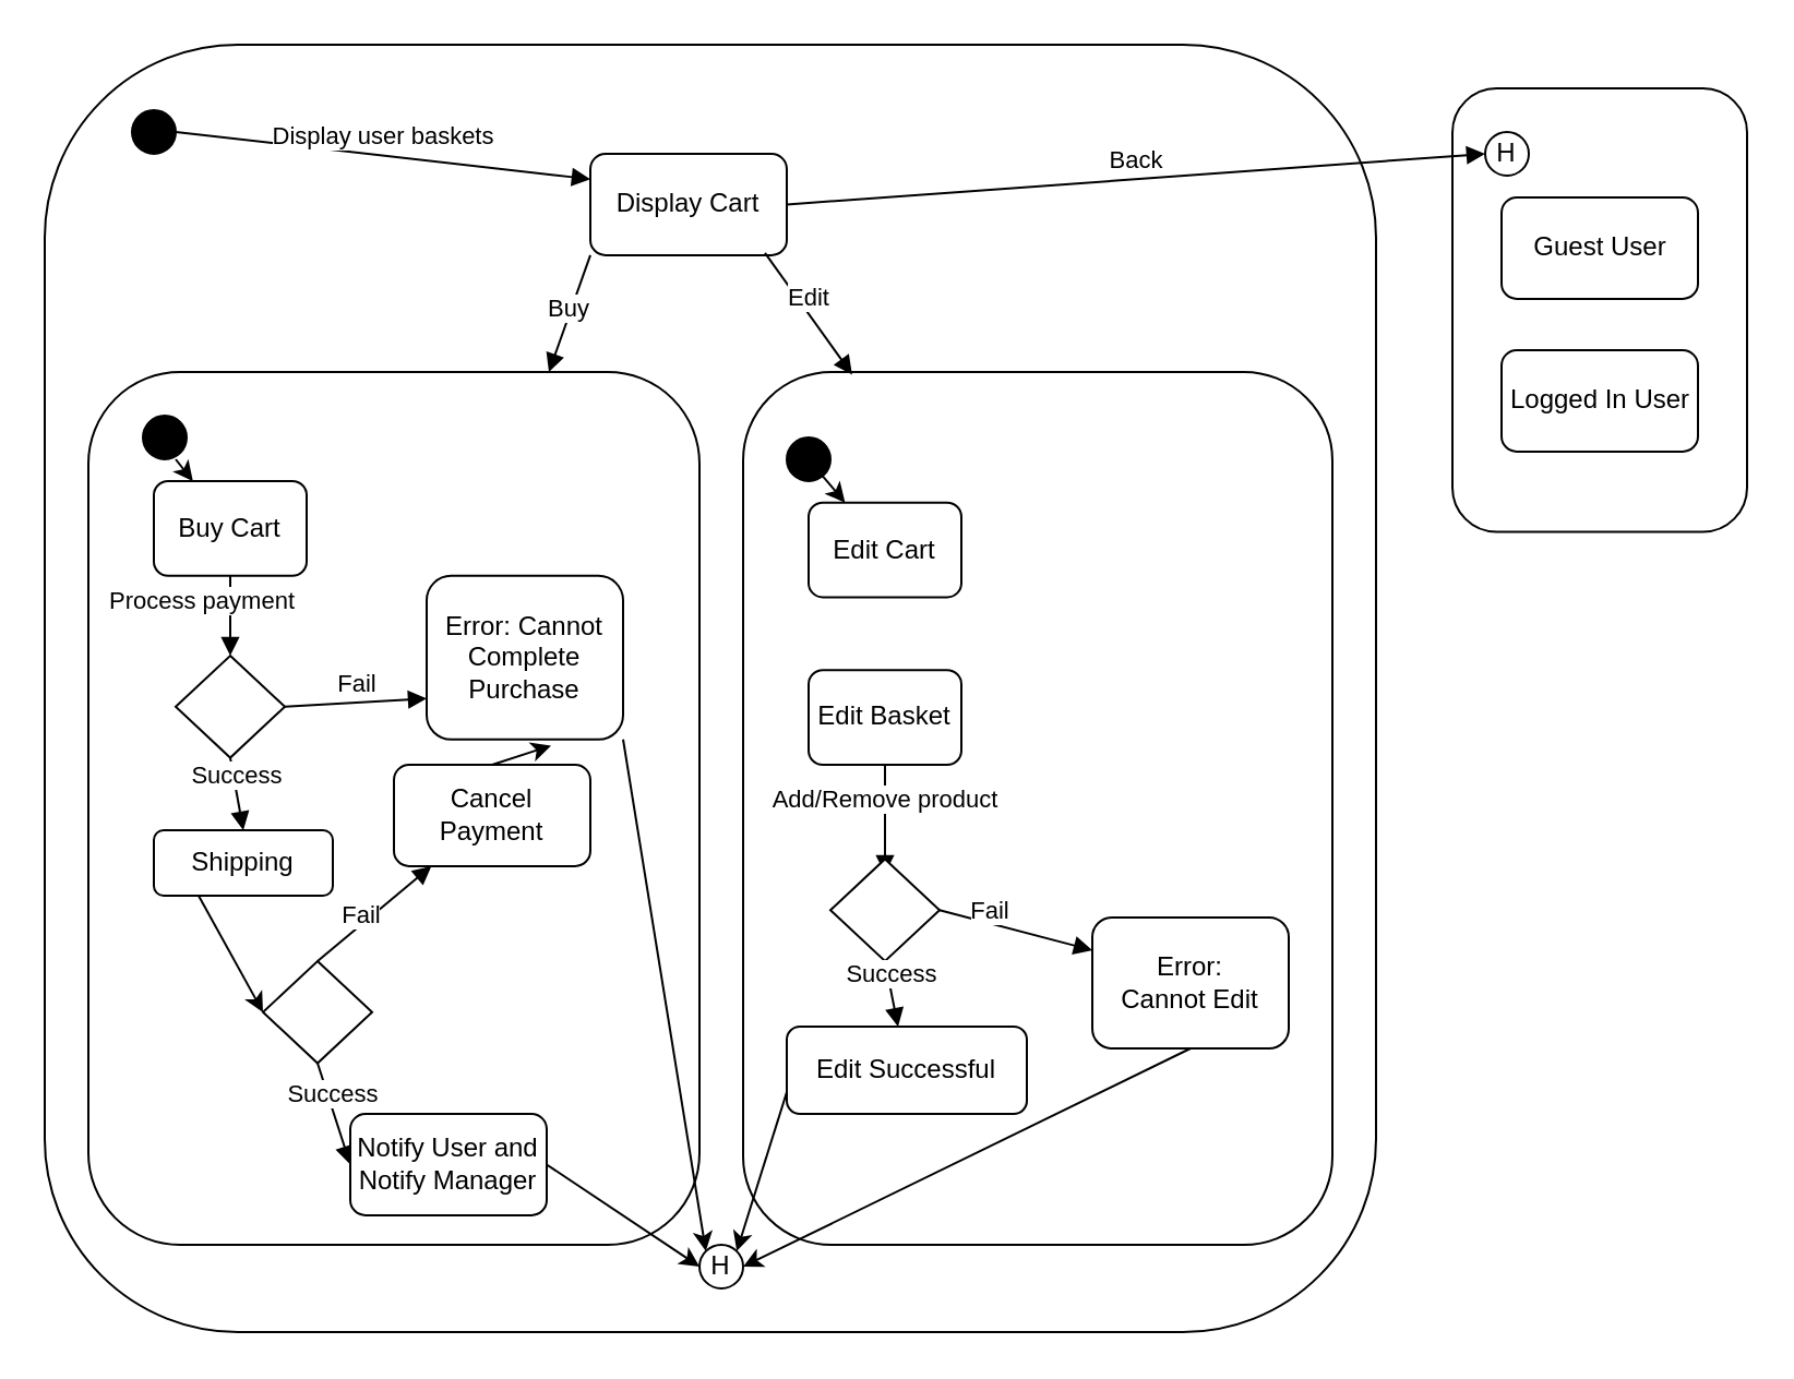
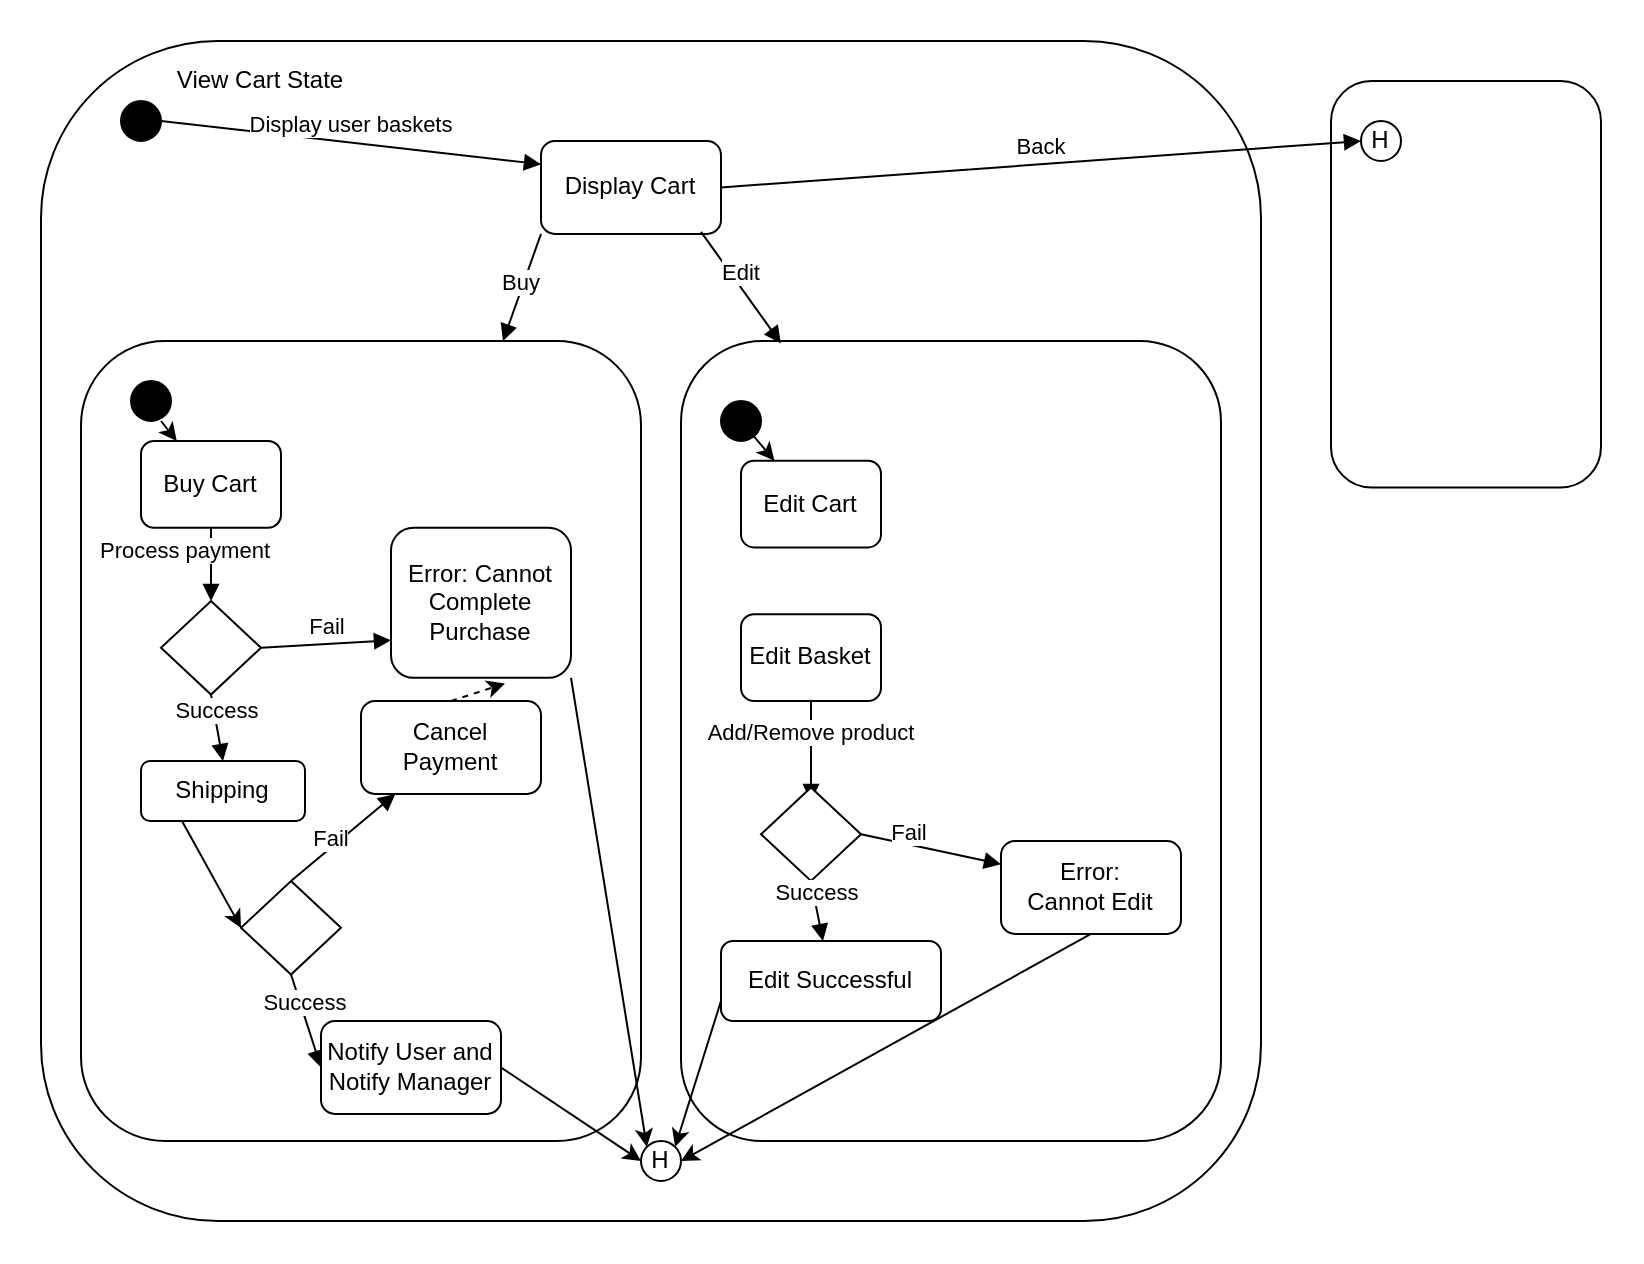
  <mxCell id="0" />
  <mxCell id="1" parent="0" />
  <mxCell id="2" value="" style="rounded=1;whiteSpace=wrap;html=1;" parent="1" vertex="1"><mxGeometry x="20" y="20" width="610" height="590" as="geometry" /></mxCell>
  <mxCell id="3" value="" style="rounded=1;whiteSpace=wrap;html=1;" parent="1" vertex="1"><mxGeometry x="340" y="170" width="270" height="400" as="geometry" /></mxCell>
  <mxCell id="4" value="" style="rounded=1;whiteSpace=wrap;html=1;" parent="1" vertex="1"><mxGeometry x="40" y="170" width="280" height="400" as="geometry" /></mxCell>
+ <mxCell id="5" value="View Cart State" style="text;html=1;strokeColor=none;fillColor=none;align=center;verticalAlign=middle;whiteSpace=wrap;rounded=0;" parent="1" vertex="1"><mxGeometry x="65" y="30" width="130" height="20" as="geometry" /></mxCell>
  <mxCell id="6" value="Buy Cart" style="shape=ext;rounded=1;html=1;whiteSpace=wrap;" parent="1" vertex="1"><mxGeometry x="70" y="220" width="70" height="43.39" as="geometry" /></mxCell>
  <mxCell id="7" value="Shipping" style="shape=ext;rounded=1;html=1;whiteSpace=wrap;" parent="1" vertex="1"><mxGeometry x="70" y="380" width="82" height="30" as="geometry" /></mxCell>
  <mxCell id="8" value="Error: Cannot Complete Purchase" style="shape=ext;rounded=1;html=1;whiteSpace=wrap;" parent="1" vertex="1"><mxGeometry x="195" y="263.39" width="90" height="75" as="geometry" /></mxCell>
  <mxCell id="9" value="Fail" style="html=1;verticalAlign=bottom;endArrow=block;exitX=1;exitY=0.5;exitDx=0;exitDy=0;entryX=0;entryY=0.75;entryDx=0;entryDy=0;" parent="1" source="12" target="8" edge="1"><mxGeometry x="0.001" y="-1" width="80" relative="1" as="geometry"><mxPoint x="220" y="338.22" as="sourcePoint" /><mxPoint x="300" y="338.22" as="targetPoint" /><Array as="points" /><mxPoint as="offset" /></mxGeometry></mxCell>
  <mxCell id="10" value="Success" style="html=1;verticalAlign=bottom;endArrow=block;exitX=0.5;exitY=1;exitDx=0;exitDy=0;entryX=0.5;entryY=0;entryDx=0;entryDy=0;" parent="1" source="12" target="7" edge="1"><mxGeometry width="80" relative="1" as="geometry"><mxPoint x="27.1" y="221.12" as="sourcePoint" /><mxPoint x="215" y="388.22" as="targetPoint" /><Array as="points" /></mxGeometry></mxCell>
  <mxCell id="11" value="Display user baskets" style="html=1;verticalAlign=bottom;endArrow=block;exitX=1;exitY=0.5;exitDx=0;exitDy=0;entryX=0;entryY=0.25;entryDx=0;entryDy=0;" parent="1" source="27" target="24" edge="1"><mxGeometry width="80" relative="1" as="geometry"><mxPoint x="90" y="90" as="sourcePoint" /><mxPoint x="375" y="320" as="targetPoint" /><Array as="points" /></mxGeometry></mxCell>
  <mxCell id="12" value="" style="rhombus;whiteSpace=wrap;html=1;" parent="1" vertex="1"><mxGeometry x="80" y="300" width="50" height="46.78" as="geometry" /></mxCell>
  <mxCell id="13" value="" style="endArrow=classic;html=1;exitX=0.25;exitY=1;exitDx=0;exitDy=0;entryX=0;entryY=0.5;entryDx=0;entryDy=0;" parent="1" source="7" target="14" edge="1"><mxGeometry width="50" height="50" relative="1" as="geometry"><mxPoint x="370" y="126.775" as="sourcePoint" /><mxPoint x="650" y="216.775" as="targetPoint" /></mxGeometry></mxCell>
  <mxCell id="14" value="" style="rhombus;whiteSpace=wrap;html=1;" parent="1" vertex="1"><mxGeometry x="120" y="440" width="50" height="46.78" as="geometry" /></mxCell>
  <mxCell id="15" value="Fail" style="html=1;verticalAlign=bottom;endArrow=block;exitX=0.5;exitY=0;exitDx=0;exitDy=0;" parent="1" source="14" target="17" edge="1"><mxGeometry x="-0.31" y="-3" width="80" relative="1" as="geometry"><mxPoint x="245" y="450" as="sourcePoint" /><mxPoint x="249" y="410" as="targetPoint" /><Array as="points" /><mxPoint as="offset" /></mxGeometry></mxCell>
  <mxCell id="16" value="Success" style="html=1;verticalAlign=bottom;endArrow=block;exitX=0.5;exitY=1;exitDx=0;exitDy=0;entryX=0;entryY=0.5;entryDx=0;entryDy=0;" parent="1" source="14" target="19" edge="1"><mxGeometry width="80" relative="1" as="geometry"><mxPoint x="145" y="403.39" as="sourcePoint" /><mxPoint x="320" y="470" as="targetPoint" /><Array as="points" /></mxGeometry></mxCell>
  <mxCell id="17" value="Cancel Payment" style="shape=ext;rounded=1;html=1;whiteSpace=wrap;" parent="1" vertex="1"><mxGeometry x="180" y="350" width="90" height="46.45" as="geometry" /></mxCell>
- <mxCell id="18" value="" style="endArrow=classic;html=1;exitX=0.5;exitY=0;exitDx=0;exitDy=0;entryX=0.633;entryY=1.038;entryDx=0;entryDy=0;entryPerimeter=0;" parent="1" source="17" target="8" edge="1"><mxGeometry width="50" height="50" relative="1" as="geometry"><mxPoint x="370" y="126.775" as="sourcePoint" /><mxPoint x="600" y="123.225" as="targetPoint" /></mxGeometry></mxCell>
+ <mxCell id="18" value="" style="endArrow=classic;html=1;exitX=0.5;exitY=0;exitDx=0;exitDy=0;entryX=0.633;entryY=1.038;entryDx=0;entryDy=0;entryPerimeter=0;dashed=1;" parent="1" source="17" target="8" edge="1"><mxGeometry width="50" height="50" relative="1" as="geometry"><mxPoint x="370" y="126.775" as="sourcePoint" /><mxPoint x="600" y="123.225" as="targetPoint" /></mxGeometry></mxCell>
  <mxCell id="19" value="Notify User and Notify Manager" style="shape=ext;rounded=1;html=1;whiteSpace=wrap;" parent="1" vertex="1"><mxGeometry x="160" y="510" width="90" height="46.45" as="geometry" /></mxCell>
  <mxCell id="20" value="" style="endArrow=classic;html=1;entryX=0;entryY=0;entryDx=0;entryDy=0;exitX=1;exitY=1;exitDx=0;exitDy=0;" parent="1" source="8" target="29" edge="1"><mxGeometry width="50" height="50" relative="1" as="geometry"><mxPoint x="280" y="170" as="sourcePoint" /><mxPoint x="610" y="360.165" as="targetPoint" /></mxGeometry></mxCell>
  <mxCell id="21" value="" style="shape=mxgraph.bpmn.shape;html=1;verticalLabelPosition=bottom;labelBackgroundColor=#ffffff;verticalAlign=top;align=center;perimeter=ellipsePerimeter;outlineConnect=0;outline=standard;symbol=general;fillColor=#000000;" parent="1" vertex="1"><mxGeometry x="65" y="190" width="20" height="20" as="geometry" /></mxCell>
  <mxCell id="22" value="" style="shape=mxgraph.bpmn.shape;html=1;verticalLabelPosition=bottom;labelBackgroundColor=#ffffff;verticalAlign=top;align=center;perimeter=ellipsePerimeter;outlineConnect=0;outline=standard;symbol=general;fillColor=#000000;" parent="1" vertex="1"><mxGeometry x="360" y="200" width="20" height="20" as="geometry" /></mxCell>
  <mxCell id="23" value="" style="endArrow=classic;html=1;" parent="1" target="6" edge="1"><mxGeometry width="50" height="50" relative="1" as="geometry"><mxPoint x="80" y="210" as="sourcePoint" /><mxPoint x="280" y="260" as="targetPoint" /><Array as="points"><mxPoint x="80" y="210" /></Array></mxGeometry></mxCell>
  <mxCell id="24" value="Display Cart" style="shape=ext;rounded=1;html=1;whiteSpace=wrap;" parent="1" vertex="1"><mxGeometry x="270" y="70" width="90" height="46.45" as="geometry" /></mxCell>
  <mxCell id="25" value="Edit" style="html=1;verticalAlign=bottom;endArrow=block;exitX=0.889;exitY=0.978;exitDx=0;exitDy=0;entryX=0.185;entryY=0.003;entryDx=0;entryDy=0;exitPerimeter=0;entryPerimeter=0;" parent="1" source="24" target="3" edge="1"><mxGeometry x="0.042" y="-1" width="80" relative="1" as="geometry"><mxPoint x="70" y="103.55" as="sourcePoint" /><mxPoint x="230" y="115.162" as="targetPoint" /><Array as="points" /><mxPoint as="offset" /></mxGeometry></mxCell>
  <mxCell id="26" value="Buy" style="html=1;verticalAlign=bottom;endArrow=block;exitX=0;exitY=1;exitDx=0;exitDy=0;" parent="1" source="24" target="4" edge="1"><mxGeometry x="0.231" y="2" width="80" relative="1" as="geometry"><mxPoint x="80" y="113.55" as="sourcePoint" /><mxPoint x="240" y="125.162" as="targetPoint" /><Array as="points" /><mxPoint as="offset" /></mxGeometry></mxCell>
  <mxCell id="27" value="" style="shape=mxgraph.bpmn.shape;html=1;verticalLabelPosition=bottom;labelBackgroundColor=#ffffff;verticalAlign=top;align=center;perimeter=ellipsePerimeter;outlineConnect=0;outline=standard;symbol=general;fillColor=#000000;" parent="1" vertex="1"><mxGeometry x="60" y="50" width="20" height="20" as="geometry" /></mxCell>
  <mxCell id="28" value="Process payment" style="html=1;verticalAlign=bottom;endArrow=block;exitX=0.5;exitY=1;exitDx=0;exitDy=0;entryX=0.5;entryY=0;entryDx=0;entryDy=0;" parent="1" source="6" target="12" edge="1"><mxGeometry x="0.12" y="-13" width="80" relative="1" as="geometry"><mxPoint x="160" y="333.39" as="sourcePoint" /><mxPoint x="220" y="334.998" as="targetPoint" /><Array as="points" /><mxPoint as="offset" /></mxGeometry></mxCell>
  <mxCell id="29" value="H" style="ellipse;whiteSpace=wrap;html=1;aspect=fixed;" parent="1" vertex="1"><mxGeometry x="320" y="570" width="20" height="20" as="geometry" /></mxCell>
  <mxCell id="30" value="" style="endArrow=classic;html=1;entryX=0;entryY=0.5;entryDx=0;entryDy=0;exitX=1;exitY=0.5;exitDx=0;exitDy=0;" parent="1" source="19" target="29" edge="1"><mxGeometry width="50" height="50" relative="1" as="geometry"><mxPoint x="295" y="319.84" as="sourcePoint" /><mxPoint x="340" y="580" as="targetPoint" /></mxGeometry></mxCell>
  <mxCell id="31" value="Edit Cart" style="shape=ext;rounded=1;html=1;whiteSpace=wrap;" parent="1" vertex="1"><mxGeometry x="370" y="229.84" width="70" height="43.39" as="geometry" /></mxCell>
  <mxCell id="32" value="" style="endArrow=classic;html=1;" parent="1" source="22" target="31" edge="1"><mxGeometry width="50" height="50" relative="1" as="geometry"><mxPoint x="380" y="219.84" as="sourcePoint" /><mxPoint x="580" y="269.84" as="targetPoint" /><Array as="points" /></mxGeometry></mxCell>
  <mxCell id="33" value="Edit Basket" style="shape=ext;rounded=1;html=1;whiteSpace=wrap;" parent="1" vertex="1"><mxGeometry x="370" y="306.61" width="70" height="43.39" as="geometry" /></mxCell>
  <mxCell id="34" value="Add/Remove product" style="html=1;verticalAlign=bottom;endArrow=block;exitX=0.5;exitY=1;exitDx=0;exitDy=0;" parent="1" source="33" edge="1"><mxGeometry width="80" relative="1" as="geometry"><mxPoint x="460" y="423.39" as="sourcePoint" /><mxPoint x="405" y="400" as="targetPoint" /><Array as="points" /><mxPoint as="offset" /></mxGeometry></mxCell>
  <mxCell id="35" value="" style="rhombus;whiteSpace=wrap;html=1;" parent="1" vertex="1"><mxGeometry x="380" y="393.22" width="50" height="46.78" as="geometry" /></mxCell>
  <mxCell id="36" value="Fail" style="html=1;verticalAlign=bottom;endArrow=block;exitX=1;exitY=0.5;exitDx=0;exitDy=0;entryX=0;entryY=0.25;entryDx=0;entryDy=0;" parent="1" source="35" target="38" edge="1"><mxGeometry x="-0.31" y="-3" width="80" relative="1" as="geometry"><mxPoint x="540" y="413.55" as="sourcePoint" /><mxPoint x="492.175" y="360" as="targetPoint" /><Array as="points" /><mxPoint as="offset" /></mxGeometry></mxCell>
  <mxCell id="37" value="Success" style="html=1;verticalAlign=bottom;endArrow=block;exitX=0.5;exitY=1;exitDx=0;exitDy=0;" parent="1" source="35" target="39" edge="1"><mxGeometry width="80" relative="1" as="geometry"><mxPoint x="440" y="366.94" as="sourcePoint" /><mxPoint x="455" y="496.775" as="targetPoint" /><Array as="points" /></mxGeometry></mxCell>
- <mxCell id="38" value="Error: &lt;br&gt;Cannot Edit" style="shape=ext;rounded=1;html=1;whiteSpace=wrap;" parent="1" vertex="1"><mxGeometry x="500" y="420" width="90" height="60" as="geometry" /></mxCell>
+ <mxCell id="38" value="Error: &lt;br&gt;Cannot Edit" style="shape=ext;rounded=1;html=1;whiteSpace=wrap;" parent="1" vertex="1"><mxGeometry x="500" y="420" width="90" height="46.45" as="geometry" /></mxCell>
  <mxCell id="39" value="Edit Successful" style="shape=ext;rounded=1;html=1;whiteSpace=wrap;" parent="1" vertex="1"><mxGeometry x="360" y="470" width="110" height="40" as="geometry" /></mxCell>
  <mxCell id="40" value="" style="endArrow=classic;html=1;entryX=1;entryY=0;entryDx=0;entryDy=0;exitX=0;exitY=0.75;exitDx=0;exitDy=0;" parent="1" source="39" target="29" edge="1"><mxGeometry width="50" height="50" relative="1" as="geometry"><mxPoint x="260" y="543.225" as="sourcePoint" /><mxPoint x="330" y="590" as="targetPoint" /></mxGeometry></mxCell>
  <mxCell id="41" value="" style="endArrow=classic;html=1;entryX=1;entryY=0.5;entryDx=0;entryDy=0;exitX=0.5;exitY=1;exitDx=0;exitDy=0;" parent="1" source="38" target="29" edge="1"><mxGeometry width="50" height="50" relative="1" as="geometry"><mxPoint x="270" y="553.225" as="sourcePoint" /><mxPoint x="340" y="600" as="targetPoint" /></mxGeometry></mxCell>
  <mxCell id="42" value="" style="rounded=1;whiteSpace=wrap;html=1;" parent="1" vertex="1"><mxGeometry x="665" width="135" height="203.23" as="geometry" y="40" /></mxCell>
- <mxCell id="43" value="Guest User" style="shape=ext;rounded=1;html=1;whiteSpace=wrap;" parent="1" vertex="1"><mxGeometry x="687.5" y="90" width="90" height="46.45" as="geometry" /></mxCell>
  <mxCell id="44" value="H" style="ellipse;whiteSpace=wrap;html=1;aspect=fixed;" parent="1" vertex="1"><mxGeometry x="680" y="60" width="20" height="20" as="geometry" /></mxCell>
- <mxCell id="45" value="Logged In User" style="shape=ext;rounded=1;html=1;whiteSpace=wrap;" parent="1" vertex="1"><mxGeometry x="687.5" y="160" width="90" height="46.45" as="geometry" /></mxCell>
  <mxCell id="46" value="Back" style="html=1;verticalAlign=bottom;endArrow=block;exitX=1;exitY=0.5;exitDx=0;exitDy=0;entryX=0;entryY=0.5;entryDx=0;entryDy=0;" parent="1" source="24" target="44" edge="1"><mxGeometry width="80" relative="1" as="geometry"><mxPoint x="360.01" y="125.428" as="sourcePoint" /><mxPoint x="700" y="213" as="targetPoint" /><Array as="points" /></mxGeometry></mxCell>
